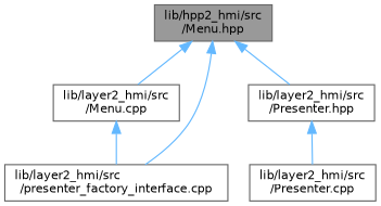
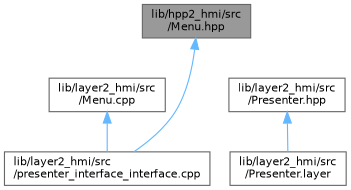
  digraph {
    node [color=grey40 fillcolor=white fontname=Helvetica fontsize=10 shape=box style=filled]
    edge [color=steelblue1 dir=back fontname=Helvetica fontsize=10 labelfontname=Helvetica labelfontsize=10 style=solid]
    n1 [color=gray40 fillcolor=grey60 fontcolor=black height=0.2 label="lib/hpp2_hmi/src\l/Menu.hpp" width=0.4]
    n2 [height=0.2 label="lib/layer2_hmi/src\l/Menu.cpp" width=0.4]
    n3 [height=0.2 label="lib/layer2_hmi/src\l/Presenter.hpp" width=0.4]
-   n4 [height=0.2 label="lib/layer2_hmi/src\l/presenter_factory_interface.cpp" width=0.4]
-   n5 [height=0.2 label="lib/layer2_hmi/src\l/Presenter.cpp" width=0.4]
-   n1 -> n2
-   n1 -> n3
+   n4 [height=0.2 label="lib/layer2_hmi/src\l/presenter_interface_interface.cpp" width=0.4]
+   n5 [height=0.2 label="lib/layer2_hmi/src\l/Presenter.layer" width=0.4]
    n1 -> n4
    n2 -> n4
    n3 -> n5
  }
